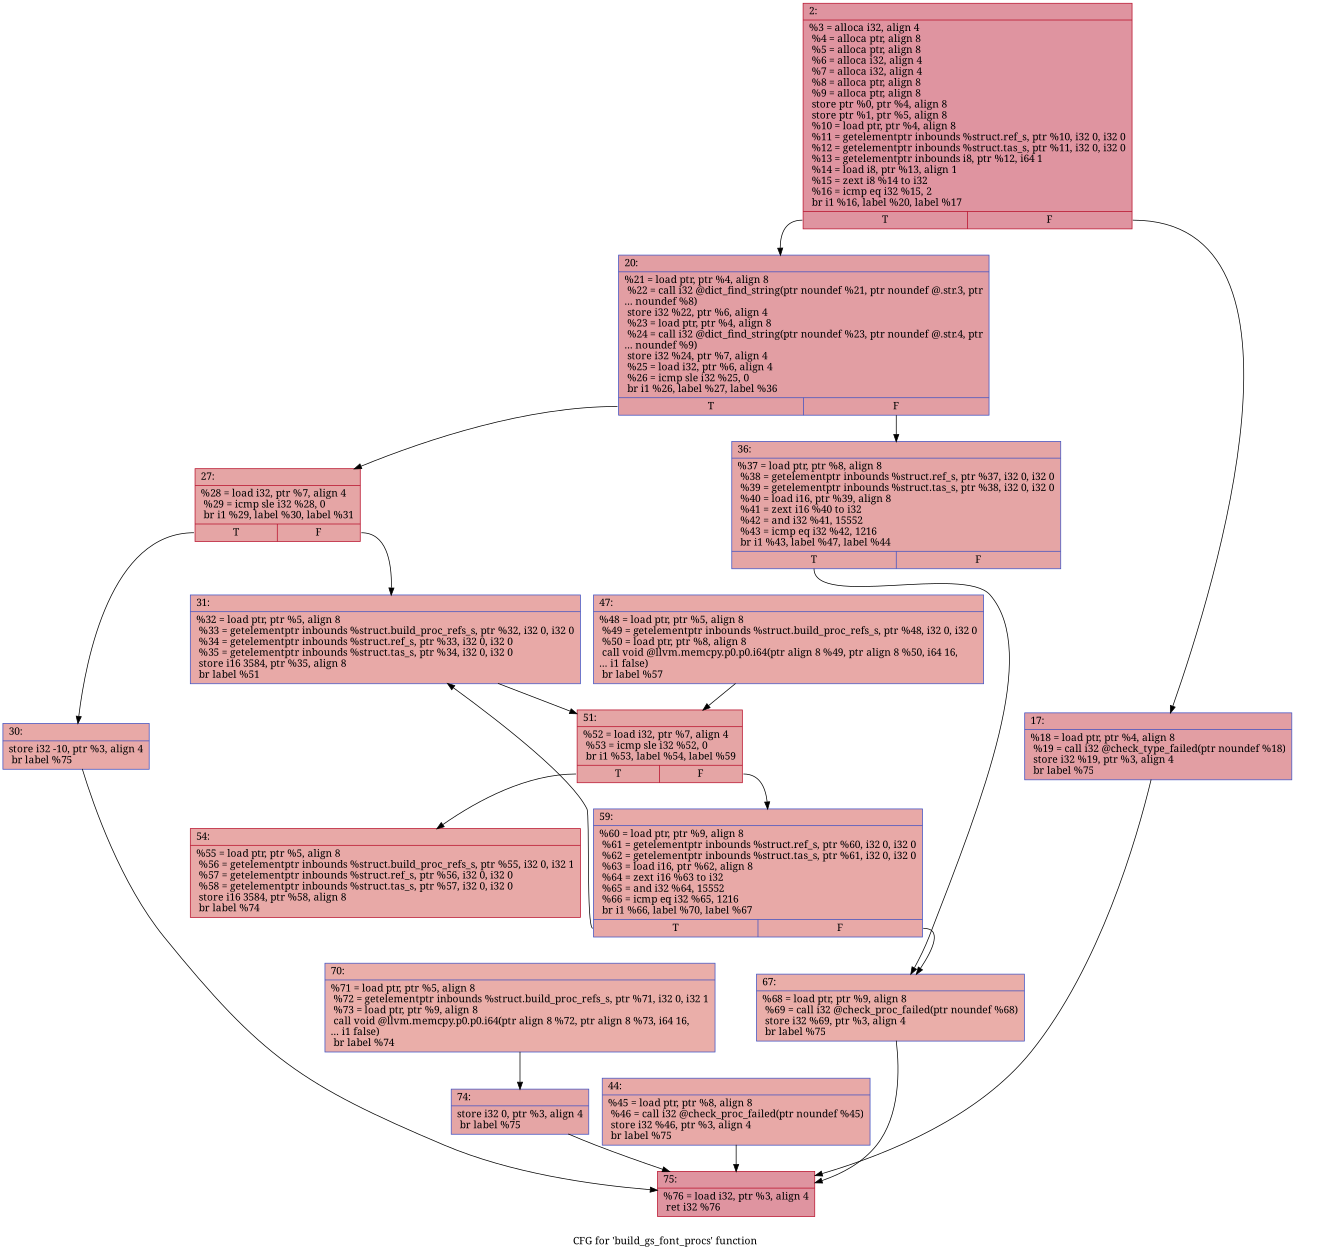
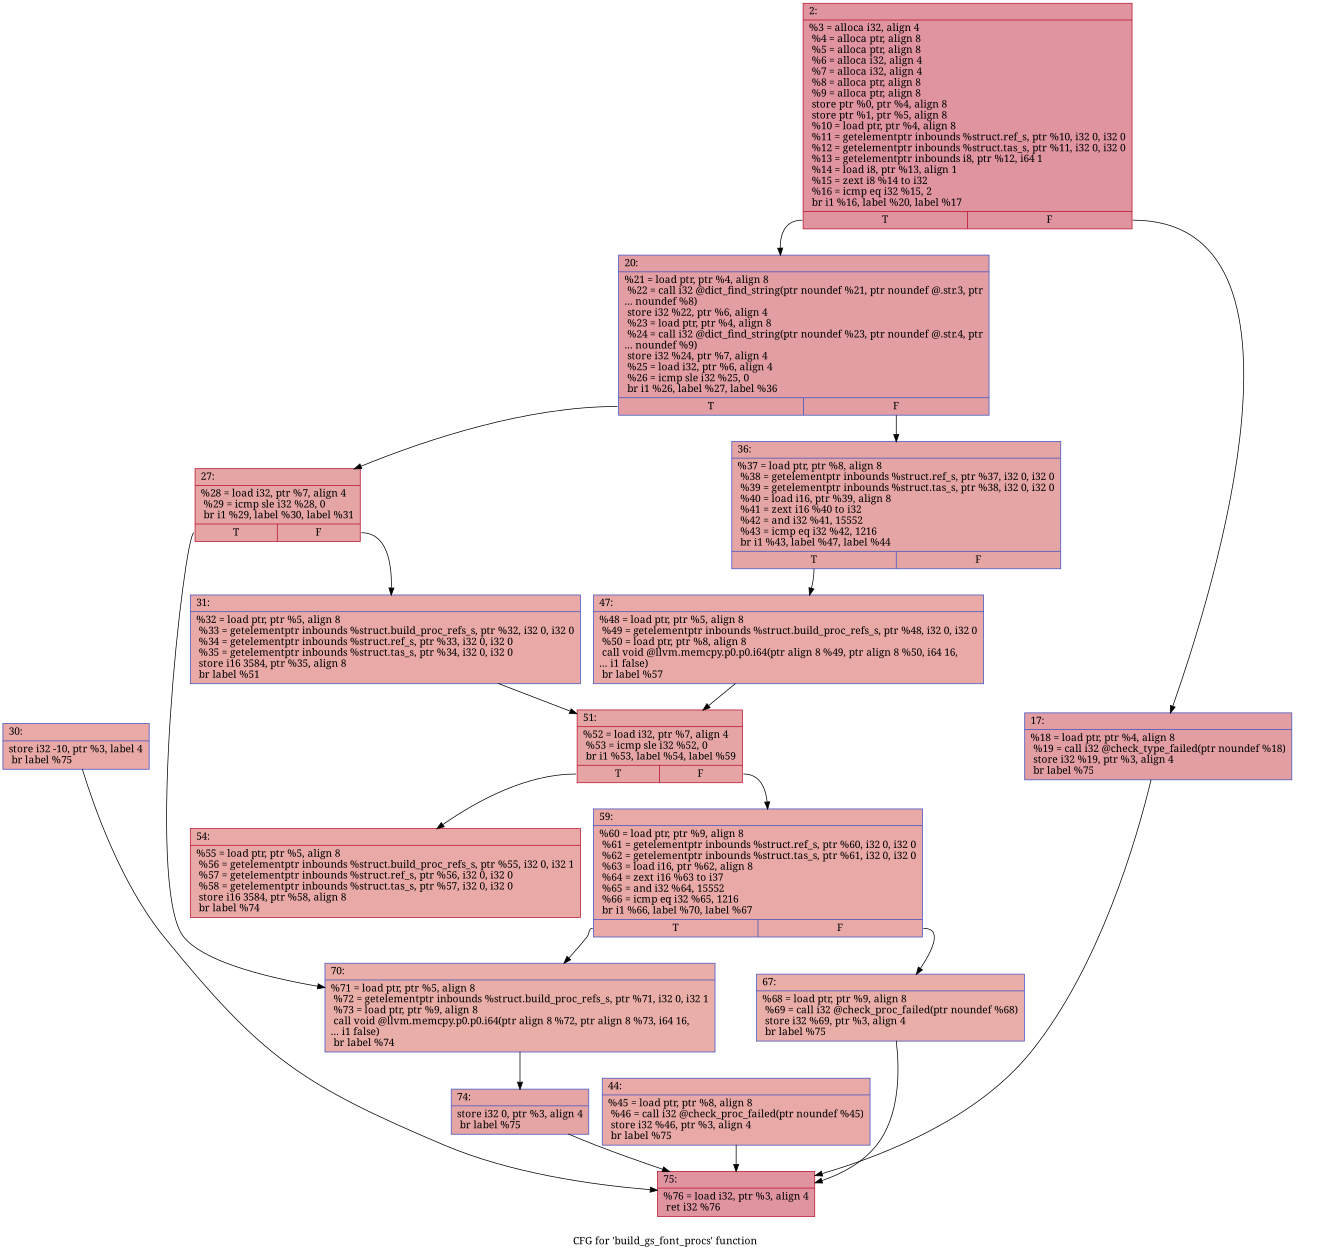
  digraph {
    fontname="Noto Serif"
    label="CFG for 'build_gs_font_procs' function"
    node [color="#3d50c3ff" fillcolor="#ca3b3770" fontname="Noto Serif" shape=record style=filled]
    edge [fontname="Noto Serif"]
    n1 [color="#b70d28ff" fillcolor="#b70d2870" label="{2:\l|  %3 = alloca i32, align 4\l  %4 = alloca ptr, align 8\l  %5 = alloca ptr, align 8\l  %6 = alloca i32, align 4\l  %7 = alloca i32, align 4\l  %8 = alloca ptr, align 8\l  %9 = alloca ptr, align 8\l  store ptr %0, ptr %4, align 8\l  store ptr %1, ptr %5, align 8\l  %10 = load ptr, ptr %4, align 8\l  %11 = getelementptr inbounds %struct.ref_s, ptr %10, i32 0, i32 0\l  %12 = getelementptr inbounds %struct.tas_s, ptr %11, i32 0, i32 0\l  %13 = getelementptr inbounds i8, ptr %12, i64 1\l  %14 = load i8, ptr %13, align 1\l  %15 = zext i8 %14 to i32\l  %16 = icmp eq i32 %15, 2\l  br i1 %16, label %20, label %17\l|{<s0>T|<s1>F}}"]
    n2 [fillcolor="#be242e70" label="{20:\l|  %21 = load ptr, ptr %4, align 8\l  %22 = call i32 @dict_find_string(ptr noundef %21, ptr noundef @.str.3, ptr\l... noundef %8)\l  store i32 %22, ptr %6, align 4\l  %23 = load ptr, ptr %4, align 8\l  %24 = call i32 @dict_find_string(ptr noundef %23, ptr noundef @.str.4, ptr\l... noundef %9)\l  store i32 %24, ptr %7, align 4\l  %25 = load i32, ptr %6, align 4\l  %26 = icmp sle i32 %25, 0\l  br i1 %26, label %27, label %36\l|{<s0>T|<s1>F}}"]
    n3 [fillcolor="#be242e70" label="{17:\l|  %18 = load ptr, ptr %4, align 8\l  %19 = call i32 @check_type_failed(ptr noundef %18)\l  store i32 %19, ptr %3, align 4\l  br label %75\l}"]
    n4 [color="#b70d28ff" fillcolor="#c5333470" label="{27:\l|  %28 = load i32, ptr %7, align 4\l  %29 = icmp sle i32 %28, 0\l  br i1 %29, label %30, label %31\l|{<s0>T|<s1>F}}"]
    n5 [fillcolor="#c5333470" label="{36:\l|  %37 = load ptr, ptr %8, align 8\l  %38 = getelementptr inbounds %struct.ref_s, ptr %37, i32 0, i32 0\l  %39 = getelementptr inbounds %struct.tas_s, ptr %38, i32 0, i32 0\l  %40 = load i16, ptr %39, align 8\l  %41 = zext i16 %40 to i32\l  %42 = and i32 %41, 15552\l  %43 = icmp eq i32 %42, 1216\l  br i1 %43, label %47, label %44\l|{<s0>T|<s1>F}}"]
    n6 [color="#b70d28ff" fillcolor="#b70d2870" label="{75:\l|  %76 = load i32, ptr %3, align 4\l  ret i32 %76\l}"]
-   n7 [label="{30:\l|  store i32 -10, ptr %3, align 4\l  br label %75\l}"]
+   n7 [label="{30:\l|  store i32 -10, ptr %3, label 4\l  br label %75\l}"]
    n8 [label="{31:\l|  %32 = load ptr, ptr %5, align 8\l  %33 = getelementptr inbounds %struct.build_proc_refs_s, ptr %32, i32 0, i32 0\l  %34 = getelementptr inbounds %struct.ref_s, ptr %33, i32 0, i32 0\l  %35 = getelementptr inbounds %struct.tas_s, ptr %34, i32 0, i32 0\l  store i16 3584, ptr %35, align 8\l  br label %51\l}"]
    n9 [label="{47:\l|  %48 = load ptr, ptr %5, align 8\l  %49 = getelementptr inbounds %struct.build_proc_refs_s, ptr %48, i32 0, i32 0\l  %50 = load ptr, ptr %8, align 8\l  call void @llvm.memcpy.p0.p0.i64(ptr align 8 %49, ptr align 8 %50, i64 16,\l... i1 false)\l  br label %57\l}"]
    n10 [color="#b70d28ff" fillcolor="#c5333470" label="{51:\l|  %52 = load i32, ptr %7, align 4\l  %53 = icmp sle i32 %52, 0\l  br i1 %53, label %54, label %59\l|{<s0>T|<s1>F}}"]
    n11 [label="{44:\l|  %45 = load ptr, ptr %8, align 8\l  %46 = call i32 @check_proc_failed(ptr noundef %45)\l  store i32 %46, ptr %3, align 4\l  br label %75\l}"]
    n12 [color="#b70d28ff" label="{54:\l|  %55 = load ptr, ptr %5, align 8\l  %56 = getelementptr inbounds %struct.build_proc_refs_s, ptr %55, i32 0, i32 1\l  %57 = getelementptr inbounds %struct.ref_s, ptr %56, i32 0, i32 0\l  %58 = getelementptr inbounds %struct.tas_s, ptr %57, i32 0, i32 0\l  store i16 3584, ptr %58, align 8\l  br label %74\l}"]
-   n13 [label="{59:\l|  %60 = load ptr, ptr %9, align 8\l  %61 = getelementptr inbounds %struct.ref_s, ptr %60, i32 0, i32 0\l  %62 = getelementptr inbounds %struct.tas_s, ptr %61, i32 0, i32 0\l  %63 = load i16, ptr %62, align 8\l  %64 = zext i16 %63 to i32\l  %65 = and i32 %64, 15552\l  %66 = icmp eq i32 %65, 1216\l  br i1 %66, label %70, label %67\l|{<s0>T|<s1>F}}"]
+   n13 [label="{59:\l|  %60 = load ptr, ptr %9, align 8\l  %61 = getelementptr inbounds %struct.ref_s, ptr %60, i32 0, i32 0\l  %62 = getelementptr inbounds %struct.tas_s, ptr %61, i32 0, i32 0\l  %63 = load i16, ptr %62, align 8\l  %64 = zext i16 %63 to i37\l  %65 = and i32 %64, 15552\l  %66 = icmp eq i32 %65, 1216\l  br i1 %66, label %70, label %67\l|{<s0>T|<s1>F}}"]
    n14 [fillcolor="#d0473d70" label="{70:\l|  %71 = load ptr, ptr %5, align 8\l  %72 = getelementptr inbounds %struct.build_proc_refs_s, ptr %71, i32 0, i32 1\l  %73 = load ptr, ptr %9, align 8\l  call void @llvm.memcpy.p0.p0.i64(ptr align 8 %72, ptr align 8 %73, i64 16,\l... i1 false)\l  br label %74\l}"]
    n15 [fillcolor="#d0473d70" label="{67:\l|  %68 = load ptr, ptr %9, align 8\l  %69 = call i32 @check_proc_failed(ptr noundef %68)\l  store i32 %69, ptr %3, align 4\l  br label %75\l}"]
    n16 [fillcolor="#c5333470" label="{74:\l|  store i32 0, ptr %3, align 4\l  br label %75\l}"]
    n1 -> n2 [tailport=s0]
    n1 -> n3 [tailport=s1]
    n2 -> n4 [tailport=s0]
    n2 -> n5 [tailport=s1]
    n3 -> n6
-   n4 -> n7 [tailport=s0]
+   n4 -> n14 [tailport=s0]
    n4 -> n8 [tailport=s1]
-   n5 -> n15 [tailport=s0]
+   n5 -> n9 [tailport=s0]
    n7 -> n6
    n8 -> n10
    n9 -> n10
    n10 -> n12 [tailport=s0]
    n10 -> n13 [tailport=s1]
    n11 -> n6
-   n13 -> n8 [tailport=s0]
+   n13 -> n14 [tailport=s0]
    n13 -> n15 [tailport=s1]
    n14 -> n16
    n15 -> n6
    n16 -> n6
  }
